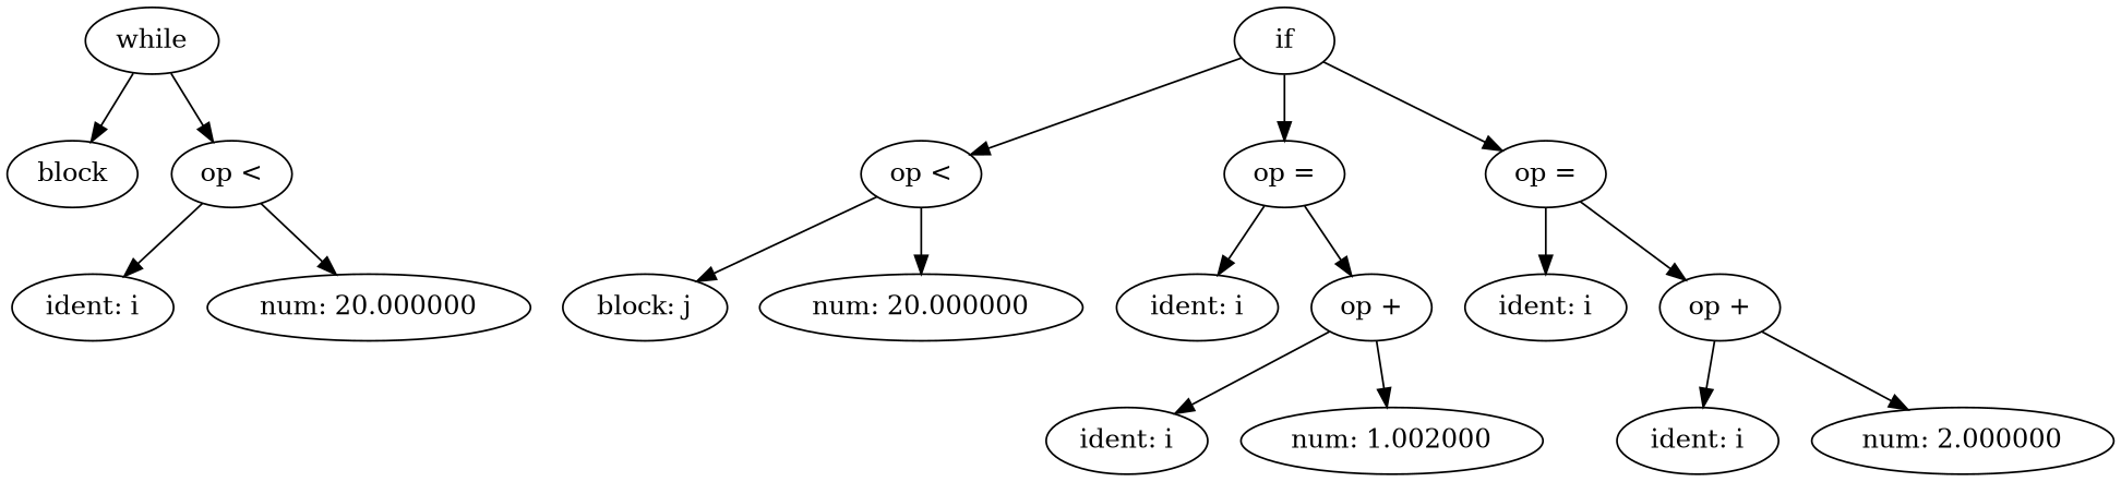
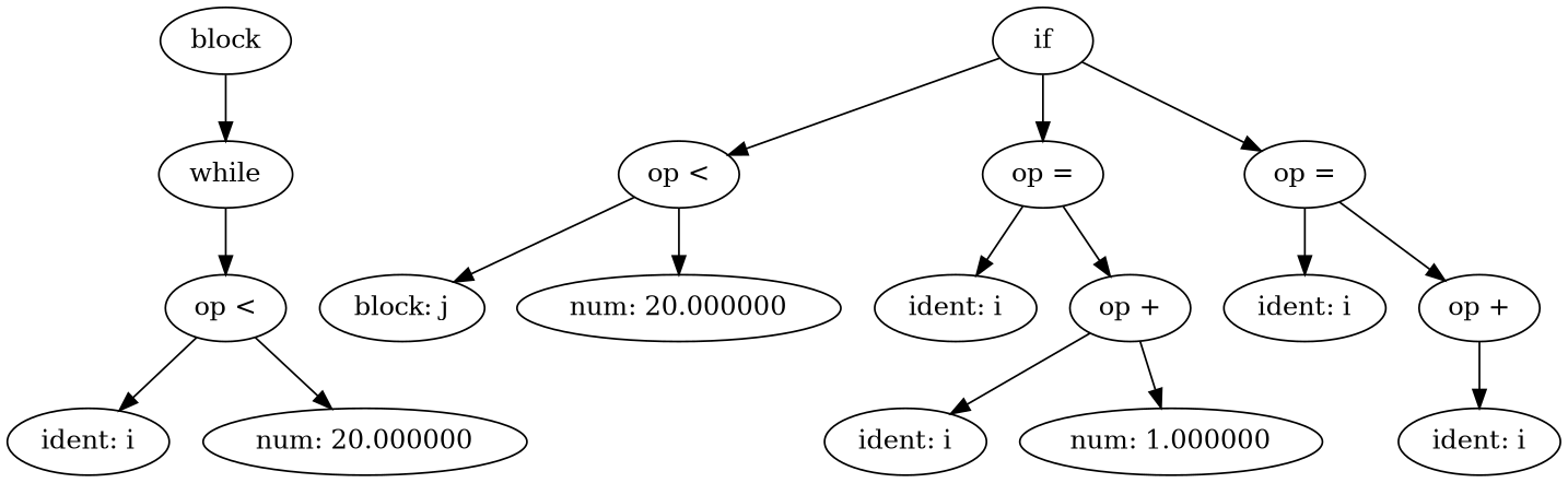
  digraph {
    n1 [label=block]
    n2 [label=while]
    n3 [label="op <"]
    n4 [label="ident: i"]
    n5 [label="num: 20.000000"]
    n6 [label=if]
    n7 [label="op <"]
    n8 [label="op ="]
    n9 [label="op ="]
    n10 [label="block: j"]
    n11 [label="num: 20.000000"]
    n12 [label="ident: i"]
    n13 [label="op +"]
    n14 [label="ident: i"]
    n15 [label="op +"]
    n16 [label="ident: i"]
-   n17 [label="num: 1.002000"]
+   n17 [label="num: 1.000000"]
    n18 [label="ident: i"]
-   n19 [label="num: 2.000000"]
-   n2 -> n1
+   n1 -> n2
    n2 -> n3
    n3 -> n4
    n3 -> n5
    n6 -> n7
    n6 -> n8
    n6 -> n9
    n7 -> n10
    n7 -> n11
    n8 -> n12
    n8 -> n13
    n9 -> n14
    n9 -> n15
    n13 -> n16
    n13 -> n17
    n15 -> n18
-   n15 -> n19
  }
